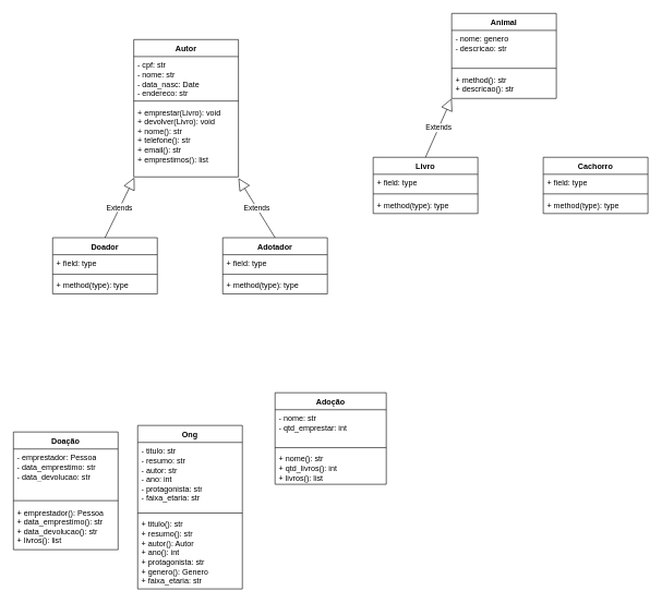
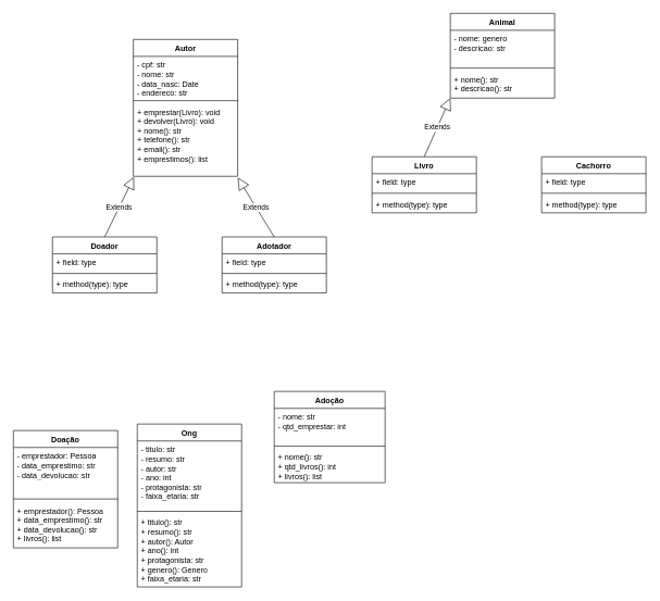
  <mxCell id="0" />
  <mxCell id="1" parent="0" />
  <mxCell id="2" value="Ong" style="swimlane;fontStyle=1;align=center;verticalAlign=top;childLayout=stackLayout;horizontal=1;startSize=26;horizontalStack=0;resizeParent=1;resizeParentMax=0;resizeLast=0;collapsible=1;marginBottom=0;whiteSpace=wrap;html=1;" parent="1" vertex="1"><mxGeometry x="210" y="650" width="160" height="250" as="geometry" /></mxCell>
  <mxCell id="3" value="- titulo: str&lt;div&gt;- resumo: str&lt;br&gt;&lt;/div&gt;&lt;div&gt;- autor: str&lt;br&gt;&lt;/div&gt;&lt;div&gt;- ano: int&lt;/div&gt;&lt;div&gt;- protagonista: str&lt;/div&gt;&lt;div&gt;&lt;span style=&quot;background-color: initial;&quot;&gt;- faixa_etaria: str&lt;/span&gt;&lt;/div&gt;" style="text;strokeColor=none;fillColor=none;align=left;verticalAlign=top;spacingLeft=4;spacingRight=4;overflow=hidden;rotatable=0;points=[[0,0.5],[1,0.5]];portConstraint=eastwest;whiteSpace=wrap;html=1;" parent="2" vertex="1"><mxGeometry y="26" width="160" height="104" as="geometry" /></mxCell>
  <mxCell id="4" value="" style="line;strokeWidth=1;fillColor=none;align=left;verticalAlign=middle;spacingTop=-1;spacingLeft=3;spacingRight=3;rotatable=0;labelPosition=right;points=[];portConstraint=eastwest;strokeColor=inherit;" parent="2" vertex="1"><mxGeometry y="130" width="160" height="8" as="geometry" /></mxCell>
  <mxCell id="5" value="+ titulo(): str&lt;div&gt;+ resumo(): str&lt;br&gt;&lt;/div&gt;&lt;div&gt;+ autor(): Autor&lt;br&gt;&lt;/div&gt;&lt;div&gt;+ ano(): int&lt;br&gt;&lt;/div&gt;&lt;div&gt;+ protagonista: str&lt;br&gt;&lt;/div&gt;&lt;div&gt;+ genero(): Genero&lt;/div&gt;&lt;div&gt;+ faixa_etaria: str&lt;/div&gt;" style="text;strokeColor=none;fillColor=none;align=left;verticalAlign=top;spacingLeft=4;spacingRight=4;overflow=hidden;rotatable=0;points=[[0,0.5],[1,0.5]];portConstraint=eastwest;whiteSpace=wrap;html=1;" parent="2" vertex="1"><mxGeometry y="138" width="160" height="112" as="geometry" /></mxCell>
  <mxCell id="6" value="Autor" style="swimlane;fontStyle=1;align=center;verticalAlign=top;childLayout=stackLayout;horizontal=1;startSize=26;horizontalStack=0;resizeParent=1;resizeParentMax=0;resizeLast=0;collapsible=1;marginBottom=0;whiteSpace=wrap;html=1;" parent="1" vertex="1"><mxGeometry x="204" y="60" width="160" height="210" as="geometry" /></mxCell>
  <mxCell id="7" value="- cpf: str&lt;div&gt;- nome: str&lt;br&gt;&lt;/div&gt;&lt;div&gt;- data_nasc: Date&lt;br&gt;&lt;/div&gt;&lt;div&gt;- endereco: str&lt;/div&gt;" style="text;strokeColor=none;fillColor=none;align=left;verticalAlign=top;spacingLeft=4;spacingRight=4;overflow=hidden;rotatable=0;points=[[0,0.5],[1,0.5]];portConstraint=eastwest;whiteSpace=wrap;html=1;" parent="6" vertex="1"><mxGeometry y="26" width="160" height="64" as="geometry" /></mxCell>
  <mxCell id="8" value="" style="line;strokeWidth=1;fillColor=none;align=left;verticalAlign=middle;spacingTop=-1;spacingLeft=3;spacingRight=3;rotatable=0;labelPosition=right;points=[];portConstraint=eastwest;strokeColor=inherit;" parent="6" vertex="1"><mxGeometry y="90" width="160" height="8" as="geometry" /></mxCell>
  <mxCell id="9" value="+ emprestar(Livro): void&lt;div&gt;+ devolver(Livro): void&lt;/div&gt;&lt;div&gt;+ nome(): str&lt;/div&gt;&lt;div&gt;+ telefone(): str&lt;/div&gt;&lt;div&gt;+ email(): str&lt;/div&gt;&lt;div&gt;+ emprestimos(): list&lt;/div&gt;" style="text;strokeColor=none;fillColor=none;align=left;verticalAlign=top;spacingLeft=4;spacingRight=4;overflow=hidden;rotatable=0;points=[[0,0.5],[1,0.5]];portConstraint=eastwest;whiteSpace=wrap;html=1;" parent="6" vertex="1"><mxGeometry y="98" width="160" height="112" as="geometry" /></mxCell>
  <mxCell id="10" value="Doação" style="swimlane;fontStyle=1;align=center;verticalAlign=top;childLayout=stackLayout;horizontal=1;startSize=26;horizontalStack=0;resizeParent=1;resizeParentMax=0;resizeLast=0;collapsible=1;marginBottom=0;whiteSpace=wrap;html=1;" parent="1" vertex="1"><mxGeometry x="20" y="660" width="160" height="180" as="geometry" /></mxCell>
  <mxCell id="11" value="- emprestador: Pessoa&lt;div&gt;- data_emprestimo: str&lt;br&gt;&lt;div&gt;- data_devolucao: str&lt;br&gt;&lt;/div&gt;&lt;/div&gt;" style="text;strokeColor=none;fillColor=none;align=left;verticalAlign=top;spacingLeft=4;spacingRight=4;overflow=hidden;rotatable=0;points=[[0,0.5],[1,0.5]];portConstraint=eastwest;whiteSpace=wrap;html=1;" parent="10" vertex="1"><mxGeometry y="26" width="160" height="74" as="geometry" /></mxCell>
  <mxCell id="12" value="" style="line;strokeWidth=1;fillColor=none;align=left;verticalAlign=middle;spacingTop=-1;spacingLeft=3;spacingRight=3;rotatable=0;labelPosition=right;points=[];portConstraint=eastwest;strokeColor=inherit;" parent="10" vertex="1"><mxGeometry y="100" width="160" height="10" as="geometry" /></mxCell>
  <mxCell id="13" value="+ emprestador(): Pessoa&lt;div&gt;+ data_emprestimo(): str&lt;br&gt;&lt;/div&gt;&lt;div&gt;+ data_devolucao(): str&lt;br&gt;&lt;/div&gt;&lt;div&gt;+ livros(): list&lt;/div&gt;" style="text;strokeColor=none;fillColor=none;align=left;verticalAlign=top;spacingLeft=4;spacingRight=4;overflow=hidden;rotatable=0;points=[[0,0.5],[1,0.5]];portConstraint=eastwest;whiteSpace=wrap;html=1;" parent="10" vertex="1"><mxGeometry y="110" width="160" height="70" as="geometry" /></mxCell>
  <mxCell id="14" value="Adoção" style="swimlane;fontStyle=1;align=center;verticalAlign=top;childLayout=stackLayout;horizontal=1;startSize=26;horizontalStack=0;resizeParent=1;resizeParentMax=0;resizeLast=0;collapsible=1;marginBottom=0;whiteSpace=wrap;html=1;" parent="1" vertex="1"><mxGeometry x="420" y="600" width="170" height="140" as="geometry" /></mxCell>
  <mxCell id="15" value="- nome: str&lt;div&gt;- qtd_emprestar: int&lt;/div&gt;" style="text;strokeColor=none;fillColor=none;align=left;verticalAlign=top;spacingLeft=4;spacingRight=4;overflow=hidden;rotatable=0;points=[[0,0.5],[1,0.5]];portConstraint=eastwest;whiteSpace=wrap;html=1;" parent="14" vertex="1"><mxGeometry y="26" width="170" height="54" as="geometry" /></mxCell>
  <mxCell id="16" value="" style="line;strokeWidth=1;fillColor=none;align=left;verticalAlign=middle;spacingTop=-1;spacingLeft=3;spacingRight=3;rotatable=0;labelPosition=right;points=[];portConstraint=eastwest;strokeColor=inherit;" parent="14" vertex="1"><mxGeometry y="80" width="170" height="8" as="geometry" /></mxCell>
  <mxCell id="17" value="&lt;div&gt;+ nome(): str&lt;br&gt;&lt;/div&gt;&lt;div&gt;+ qtd_livros(): int&lt;span style=&quot;color: rgba(0, 0, 0, 0); font-family: monospace; font-size: 0px; text-wrap: nowrap;&quot;&gt;&lt;br&gt;&lt;/span&gt;&lt;/div&gt;&lt;div&gt;+ livros(): list&lt;/div&gt;" style="text;strokeColor=none;fillColor=none;align=left;verticalAlign=top;spacingLeft=4;spacingRight=4;overflow=hidden;rotatable=0;points=[[0,0.5],[1,0.5]];portConstraint=eastwest;whiteSpace=wrap;html=1;" parent="14" vertex="1"><mxGeometry y="88" width="170" height="52" as="geometry" /></mxCell>
  <mxCell id="18" value="Animal" style="swimlane;fontStyle=1;align=center;verticalAlign=top;childLayout=stackLayout;horizontal=1;startSize=26;horizontalStack=0;resizeParent=1;resizeParentMax=0;resizeLast=0;collapsible=1;marginBottom=0;whiteSpace=wrap;html=1;" parent="1" vertex="1"><mxGeometry x="690" y="20" width="160" height="130" as="geometry" /></mxCell>
  <mxCell id="19" value="- nome: genero&lt;div&gt;- descricao: str&lt;br&gt;&lt;/div&gt;" style="text;strokeColor=none;fillColor=none;align=left;verticalAlign=top;spacingLeft=4;spacingRight=4;overflow=hidden;rotatable=0;points=[[0,0.5],[1,0.5]];portConstraint=eastwest;whiteSpace=wrap;html=1;" parent="18" vertex="1"><mxGeometry y="26" width="160" height="54" as="geometry" /></mxCell>
  <mxCell id="20" value="" style="line;strokeWidth=1;fillColor=none;align=left;verticalAlign=middle;spacingTop=-1;spacingLeft=3;spacingRight=3;rotatable=0;labelPosition=right;points=[];portConstraint=eastwest;strokeColor=inherit;" parent="18" vertex="1"><mxGeometry y="80" width="160" height="8" as="geometry" /></mxCell>
- <mxCell id="21" value="+ method(): str&lt;div&gt;+ descricao(): str&lt;br&gt;&lt;/div&gt;" style="text;strokeColor=none;fillColor=none;align=left;verticalAlign=top;spacingLeft=4;spacingRight=4;overflow=hidden;rotatable=0;points=[[0,0.5],[1,0.5]];portConstraint=eastwest;whiteSpace=wrap;html=1;" parent="18" vertex="1"><mxGeometry y="88" width="160" height="42" as="geometry" /></mxCell>
+ <mxCell id="21" value="+ nome(): str&lt;div&gt;+ descricao(): str&lt;br&gt;&lt;/div&gt;" style="text;strokeColor=none;fillColor=none;align=left;verticalAlign=top;spacingLeft=4;spacingRight=4;overflow=hidden;rotatable=0;points=[[0,0.5],[1,0.5]];portConstraint=eastwest;whiteSpace=wrap;html=1;" parent="18" vertex="1"><mxGeometry y="88" width="160" height="42" as="geometry" /></mxCell>
  <mxCell id="22" value="Livro" style="swimlane;fontStyle=1;align=center;verticalAlign=top;childLayout=stackLayout;horizontal=1;startSize=26;horizontalStack=0;resizeParent=1;resizeParentMax=0;resizeLast=0;collapsible=1;marginBottom=0;" vertex="1" parent="1"><mxGeometry x="570" y="240" width="160" height="86" as="geometry" /></mxCell>
  <mxCell id="23" value="+ field: type" style="text;strokeColor=none;fillColor=none;align=left;verticalAlign=top;spacingLeft=4;spacingRight=4;overflow=hidden;rotatable=0;points=[[0,0.5],[1,0.5]];portConstraint=eastwest;" vertex="1" parent="22"><mxGeometry y="26" width="160" height="26" as="geometry" /></mxCell>
  <mxCell id="24" value="" style="line;strokeWidth=1;fillColor=none;align=left;verticalAlign=middle;spacingTop=-1;spacingLeft=3;spacingRight=3;rotatable=0;labelPosition=right;points=[];portConstraint=eastwest;strokeColor=inherit;" vertex="1" parent="22"><mxGeometry y="52" width="160" height="8" as="geometry" /></mxCell>
  <mxCell id="25" value="+ method(type): type" style="text;strokeColor=none;fillColor=none;align=left;verticalAlign=top;spacingLeft=4;spacingRight=4;overflow=hidden;rotatable=0;points=[[0,0.5],[1,0.5]];portConstraint=eastwest;" vertex="1" parent="22"><mxGeometry y="60" width="160" height="26" as="geometry" /></mxCell>
  <mxCell id="26" value="Cachorro" style="swimlane;fontStyle=1;align=center;verticalAlign=top;childLayout=stackLayout;horizontal=1;startSize=26;horizontalStack=0;resizeParent=1;resizeParentMax=0;resizeLast=0;collapsible=1;marginBottom=0;" vertex="1" parent="1"><mxGeometry x="830" y="240" width="160" height="86" as="geometry" /></mxCell>
  <mxCell id="27" value="+ field: type" style="text;strokeColor=none;fillColor=none;align=left;verticalAlign=top;spacingLeft=4;spacingRight=4;overflow=hidden;rotatable=0;points=[[0,0.5],[1,0.5]];portConstraint=eastwest;" vertex="1" parent="26"><mxGeometry y="26" width="160" height="26" as="geometry" /></mxCell>
  <mxCell id="28" value="" style="line;strokeWidth=1;fillColor=none;align=left;verticalAlign=middle;spacingTop=-1;spacingLeft=3;spacingRight=3;rotatable=0;labelPosition=right;points=[];portConstraint=eastwest;strokeColor=inherit;" vertex="1" parent="26"><mxGeometry y="52" width="160" height="8" as="geometry" /></mxCell>
  <mxCell id="29" value="+ method(type): type" style="text;strokeColor=none;fillColor=none;align=left;verticalAlign=top;spacingLeft=4;spacingRight=4;overflow=hidden;rotatable=0;points=[[0,0.5],[1,0.5]];portConstraint=eastwest;" vertex="1" parent="26"><mxGeometry y="60" width="160" height="26" as="geometry" /></mxCell>
  <mxCell id="30" value="Extends" style="endArrow=block;endSize=16;endFill=0;html=1;exitX=0.5;exitY=0;exitDx=0;exitDy=0;" edge="1" parent="1" source="22"><mxGeometry width="160" relative="1" as="geometry"><mxPoint x="640" y="200" as="sourcePoint" /><mxPoint x="690" y="150" as="targetPoint" /><Array as="points" /></mxGeometry></mxCell>
  <mxCell id="31" value="Doador" style="swimlane;fontStyle=1;align=center;verticalAlign=top;childLayout=stackLayout;horizontal=1;startSize=26;horizontalStack=0;resizeParent=1;resizeParentMax=0;resizeLast=0;collapsible=1;marginBottom=0;" vertex="1" parent="1"><mxGeometry x="80" y="362.98" width="160" height="86" as="geometry" /></mxCell>
  <mxCell id="32" value="+ field: type" style="text;strokeColor=none;fillColor=none;align=left;verticalAlign=top;spacingLeft=4;spacingRight=4;overflow=hidden;rotatable=0;points=[[0,0.5],[1,0.5]];portConstraint=eastwest;" vertex="1" parent="31"><mxGeometry y="26" width="160" height="26" as="geometry" /></mxCell>
  <mxCell id="33" value="" style="line;strokeWidth=1;fillColor=none;align=left;verticalAlign=middle;spacingTop=-1;spacingLeft=3;spacingRight=3;rotatable=0;labelPosition=right;points=[];portConstraint=eastwest;strokeColor=inherit;" vertex="1" parent="31"><mxGeometry y="52" width="160" height="8" as="geometry" /></mxCell>
  <mxCell id="34" value="+ method(type): type" style="text;strokeColor=none;fillColor=none;align=left;verticalAlign=top;spacingLeft=4;spacingRight=4;overflow=hidden;rotatable=0;points=[[0,0.5],[1,0.5]];portConstraint=eastwest;" vertex="1" parent="31"><mxGeometry y="60" width="160" height="26" as="geometry" /></mxCell>
  <mxCell id="35" value="Adotador" style="swimlane;fontStyle=1;align=center;verticalAlign=top;childLayout=stackLayout;horizontal=1;startSize=26;horizontalStack=0;resizeParent=1;resizeParentMax=0;resizeLast=0;collapsible=1;marginBottom=0;" vertex="1" parent="1"><mxGeometry x="340" y="362.98" width="160" height="86" as="geometry" /></mxCell>
  <mxCell id="36" value="+ field: type" style="text;strokeColor=none;fillColor=none;align=left;verticalAlign=top;spacingLeft=4;spacingRight=4;overflow=hidden;rotatable=0;points=[[0,0.5],[1,0.5]];portConstraint=eastwest;" vertex="1" parent="35"><mxGeometry y="26" width="160" height="26" as="geometry" /></mxCell>
  <mxCell id="37" value="" style="line;strokeWidth=1;fillColor=none;align=left;verticalAlign=middle;spacingTop=-1;spacingLeft=3;spacingRight=3;rotatable=0;labelPosition=right;points=[];portConstraint=eastwest;strokeColor=inherit;" vertex="1" parent="35"><mxGeometry y="52" width="160" height="8" as="geometry" /></mxCell>
  <mxCell id="38" value="+ method(type): type" style="text;strokeColor=none;fillColor=none;align=left;verticalAlign=top;spacingLeft=4;spacingRight=4;overflow=hidden;rotatable=0;points=[[0,0.5],[1,0.5]];portConstraint=eastwest;" vertex="1" parent="35"><mxGeometry y="60" width="160" height="26" as="geometry" /></mxCell>
  <mxCell id="39" value="Extends" style="endArrow=block;endSize=16;endFill=0;html=1;exitX=0.5;exitY=0;exitDx=0;exitDy=0;entryX=0.006;entryY=1.009;entryDx=0;entryDy=0;entryPerimeter=0;" edge="1" parent="1" source="31" target="9"><mxGeometry width="160" relative="1" as="geometry"><mxPoint x="150" y="322.98" as="sourcePoint" /><mxPoint x="220" y="300" as="targetPoint" /><Array as="points" /></mxGeometry></mxCell>
  <mxCell id="40" value="Extends" style="endArrow=block;endSize=16;endFill=0;html=1;exitX=0.5;exitY=0;exitDx=0;exitDy=0;entryX=1;entryY=1.018;entryDx=0;entryDy=0;entryPerimeter=0;" edge="1" parent="1" source="35" target="9"><mxGeometry width="160" relative="1" as="geometry"><mxPoint x="410" y="322.98" as="sourcePoint" /><mxPoint x="390" y="290" as="targetPoint" /></mxGeometry></mxCell>
